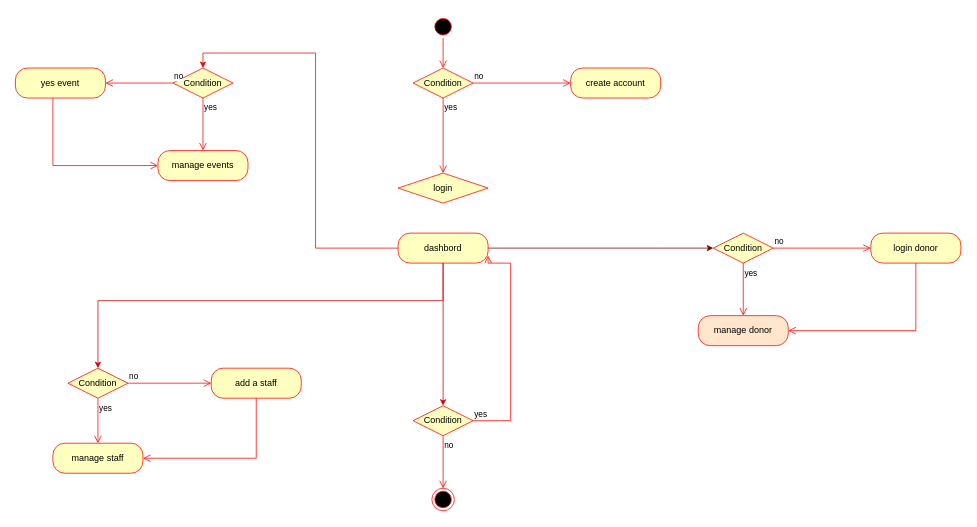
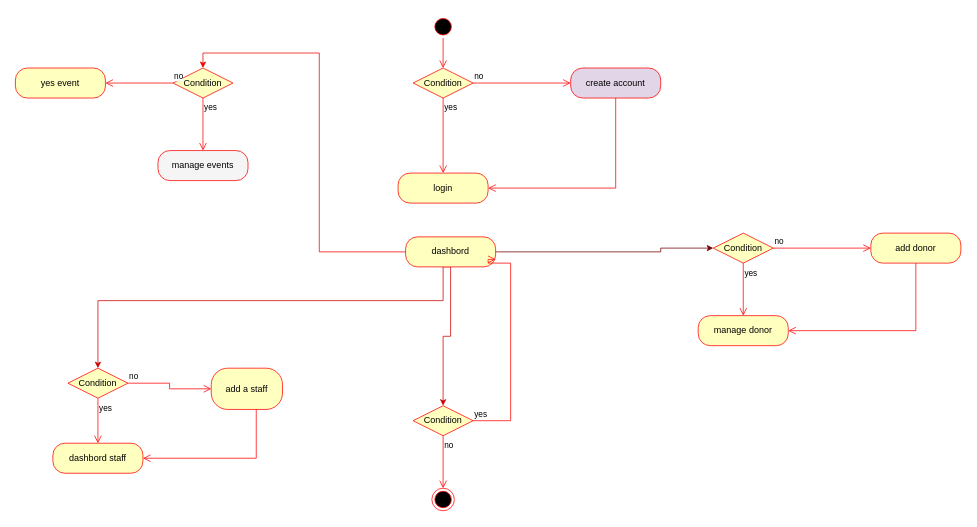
  <mxCell id="0" />
  <mxCell id="1" parent="0" />
  <mxCell id="2" value="" style="ellipse;html=1;shape=startState;fillColor=#000000;strokeColor=#ff0000;" vertex="1" parent="1"><mxGeometry x="575" y="20" width="30" height="30" as="geometry" /></mxCell>
  <mxCell id="3" value="" style="edgeStyle=orthogonalEdgeStyle;html=1;verticalAlign=bottom;endArrow=open;endSize=8;strokeColor=#ff0000;rounded=0;entryX=0.5;entryY=0;entryDx=0;entryDy=0;" edge="1" source="2" parent="1" target="4"><mxGeometry relative="1" as="geometry"><mxPoint x="590" y="110" as="targetPoint" /></mxGeometry></mxCell>
  <mxCell id="4" value="Condition" style="rhombus;whiteSpace=wrap;html=1;fontColor=#000000;fillColor=#ffffc0;strokeColor=#ff0000;" vertex="1" parent="1"><mxGeometry x="550" y="90" width="80" height="40" as="geometry" /></mxCell>
  <mxCell id="5" value="no" style="edgeStyle=orthogonalEdgeStyle;html=1;align=left;verticalAlign=bottom;endArrow=open;endSize=8;strokeColor=#ff0000;rounded=0;entryX=0;entryY=0.5;entryDx=0;entryDy=0;" edge="1" source="4" parent="1" target="7"><mxGeometry x="-1" relative="1" as="geometry"><mxPoint x="760" y="110" as="targetPoint" /><Array as="points" /></mxGeometry></mxCell>
  <mxCell id="6" value="yes" style="edgeStyle=orthogonalEdgeStyle;html=1;align=left;verticalAlign=top;endArrow=open;endSize=8;strokeColor=#ff0000;rounded=0;entryX=0.5;entryY=0;entryDx=0;entryDy=0;" edge="1" source="4" parent="1" target="12"><mxGeometry x="-1" relative="1" as="geometry"><mxPoint x="590" y="210" as="targetPoint" /></mxGeometry></mxCell>
- <mxCell id="7" value="create account" style="rounded=1;whiteSpace=wrap;html=1;arcSize=40;fontColor=#000000;fillColor=#ffffc0;strokeColor=#ff0000;" vertex="1" parent="1"><mxGeometry x="760" y="90" width="120" height="40" as="geometry" /></mxCell>
+ <mxCell id="7" value="create account" style="rounded=1;whiteSpace=wrap;html=1;arcSize=40;fontColor=#000000;fillColor=#e1d5e7;strokeColor=#ff0000;" vertex="1" parent="1"><mxGeometry x="760" y="90" width="120" height="40" as="geometry" /></mxCell>
+ <mxCell id="8" value="" style="edgeStyle=orthogonalEdgeStyle;html=1;verticalAlign=bottom;endArrow=open;endSize=8;strokeColor=#ff0000;rounded=0;entryX=1;entryY=0.5;entryDx=0;entryDy=0;" edge="1" source="7" parent="1" target="12"><mxGeometry relative="1" as="geometry"><mxPoint x="820" y="190" as="targetPoint" /><Array as="points"><mxPoint x="820" y="250" /></Array></mxGeometry></mxCell>
  <mxCell id="9" style="edgeStyle=orthogonalEdgeStyle;rounded=0;orthogonalLoop=1;jettySize=auto;html=1;fillColor=#a20025;strokeColor=light-dark(#6F0000, #ff0000);exitX=1;exitY=0.5;exitDx=0;exitDy=0;" edge="1" parent="1" source="32" target="13"><mxGeometry relative="1" as="geometry"><mxPoint x="670" y="400" as="sourcePoint" /><Array as="points"><mxPoint x="880" y="330" /></Array></mxGeometry></mxCell>
  <mxCell id="10" style="edgeStyle=orthogonalEdgeStyle;rounded=0;orthogonalLoop=1;jettySize=auto;html=1;entryX=0.5;entryY=0;entryDx=0;entryDy=0;strokeColor=#F00000;exitX=0;exitY=0.5;exitDx=0;exitDy=0;" edge="1" parent="1" source="32" target="19"><mxGeometry relative="1" as="geometry"><mxPoint x="480" y="230" as="sourcePoint" /></mxGeometry></mxCell>
  <mxCell id="11" style="edgeStyle=orthogonalEdgeStyle;rounded=0;orthogonalLoop=1;jettySize=auto;html=1;strokeColor=#CC0000;exitX=0.5;exitY=1;exitDx=0;exitDy=0;" edge="1" parent="1" source="32" target="25"><mxGeometry relative="1" as="geometry"><mxPoint x="580" y="400" as="sourcePoint" /><Array as="points"><mxPoint x="590" y="400" /><mxPoint x="130" y="400" /></Array></mxGeometry></mxCell>
- <mxCell id="12" value="login" style="rhombus;whiteSpace=wrap;html=1;arcSize=40;fontColor=#000000;fillColor=#ffffc0;strokeColor=#ff0000;" vertex="1" parent="1"><mxGeometry x="530" y="230" width="120" height="40" as="geometry" /></mxCell>
+ <mxCell id="12" value="login" style="rounded=1;whiteSpace=wrap;html=1;arcSize=40;fontColor=#000000;fillColor=#ffffc0;strokeColor=#ff0000;" vertex="1" parent="1"><mxGeometry x="530" y="230" width="120" height="40" as="geometry" /></mxCell>
  <mxCell id="13" value="Condition" style="rhombus;whiteSpace=wrap;html=1;fontColor=#000000;fillColor=#ffffc0;strokeColor=#ff0000;" vertex="1" parent="1"><mxGeometry x="950" y="310" width="80" height="40" as="geometry" /></mxCell>
  <mxCell id="14" value="no" style="edgeStyle=orthogonalEdgeStyle;html=1;align=left;verticalAlign=bottom;endArrow=open;endSize=8;strokeColor=#ff0000;rounded=0;entryX=0;entryY=0.5;entryDx=0;entryDy=0;entryPerimeter=0;" edge="1" source="13" parent="1" target="16"><mxGeometry x="-1" relative="1" as="geometry"><mxPoint x="1130" y="330" as="targetPoint" /></mxGeometry></mxCell>
  <mxCell id="15" value="yes" style="edgeStyle=orthogonalEdgeStyle;html=1;align=left;verticalAlign=top;endArrow=open;endSize=8;strokeColor=#ff0000;rounded=0;" edge="1" source="13" parent="1" target="18"><mxGeometry x="-1" relative="1" as="geometry"><mxPoint x="990" y="410" as="targetPoint" /></mxGeometry></mxCell>
- <mxCell id="16" value="login donor" style="rounded=1;whiteSpace=wrap;html=1;arcSize=40;fontColor=#000000;fillColor=#ffffc0;strokeColor=#ff0000;" vertex="1" parent="1"><mxGeometry x="1160" y="310" width="120" height="40" as="geometry" /></mxCell>
+ <mxCell id="16" value="add donor" style="rounded=1;whiteSpace=wrap;html=1;arcSize=40;fontColor=#000000;fillColor=#ffffc0;strokeColor=#ff0000;" vertex="1" parent="1"><mxGeometry x="1160" y="310" width="120" height="40" as="geometry" /></mxCell>
  <mxCell id="17" value="" style="edgeStyle=orthogonalEdgeStyle;html=1;verticalAlign=bottom;endArrow=open;endSize=8;strokeColor=#ff0000;rounded=0;entryX=1;entryY=0.5;entryDx=0;entryDy=0;" edge="1" source="16" parent="1" target="18"><mxGeometry relative="1" as="geometry"><mxPoint x="1190" y="410" as="targetPoint" /><Array as="points"><mxPoint x="1220" y="440" /></Array></mxGeometry></mxCell>
- <mxCell id="18" value="manage donor" style="rounded=1;whiteSpace=wrap;html=1;arcSize=40;fontColor=#000000;fillColor=#ffe6cc;strokeColor=#ff0000;" vertex="1" parent="1"><mxGeometry x="930" y="420" width="120" height="40" as="geometry" /></mxCell>
+ <mxCell id="18" value="manage donor" style="rounded=1;whiteSpace=wrap;html=1;arcSize=40;fontColor=#000000;fillColor=#ffffc0;strokeColor=#ff0000;" vertex="1" parent="1"><mxGeometry x="930" y="420" width="120" height="40" as="geometry" /></mxCell>
  <mxCell id="19" value="Condition" style="rhombus;whiteSpace=wrap;html=1;fontColor=#000000;fillColor=#ffffc0;strokeColor=#ff0000;" vertex="1" parent="1"><mxGeometry x="230" y="90" width="80" height="40" as="geometry" /></mxCell>
  <mxCell id="20" value="no" style="edgeStyle=orthogonalEdgeStyle;html=1;align=left;verticalAlign=bottom;endArrow=open;endSize=8;strokeColor=#ff0000;rounded=0;entryX=1;entryY=0.5;entryDx=0;entryDy=0;" edge="1" source="19" parent="1" target="23"><mxGeometry x="-1" relative="1" as="geometry"><mxPoint x="150" y="110" as="targetPoint" /></mxGeometry></mxCell>
  <mxCell id="21" value="yes" style="edgeStyle=orthogonalEdgeStyle;html=1;align=left;verticalAlign=top;endArrow=open;endSize=8;strokeColor=#ff0000;rounded=0;" edge="1" source="19" parent="1" target="22"><mxGeometry x="-1" relative="1" as="geometry"><mxPoint x="270" y="190" as="targetPoint" /></mxGeometry></mxCell>
- <mxCell id="22" value="manage events" style="rounded=1;whiteSpace=wrap;html=1;arcSize=40;fontColor=#000000;fillColor=#ffffc0;strokeColor=#ff0000;" vertex="1" parent="1"><mxGeometry x="210" y="200" width="120" height="40" as="geometry" /></mxCell>
+ <mxCell id="22" value="manage events" style="rounded=1;whiteSpace=wrap;html=1;arcSize=40;fontColor=#000000;fillColor=#f5f5f5;strokeColor=#ff0000;" vertex="1" parent="1"><mxGeometry x="210" y="200" width="120" height="40" as="geometry" /></mxCell>
  <mxCell id="23" value="yes event" style="rounded=1;whiteSpace=wrap;html=1;arcSize=40;fontColor=#000000;fillColor=#ffffc0;strokeColor=#ff0000;" vertex="1" parent="1"><mxGeometry x="20" y="90" width="120" height="40" as="geometry" /></mxCell>
- <mxCell id="24" value="" style="edgeStyle=orthogonalEdgeStyle;html=1;verticalAlign=bottom;endArrow=open;endSize=8;strokeColor=#ff0000;rounded=0;entryX=0;entryY=0.5;entryDx=0;entryDy=0;" edge="1" source="23" parent="1" target="22"><mxGeometry relative="1" as="geometry"><mxPoint x="80" y="190" as="targetPoint" /><Array as="points"><mxPoint x="70" y="220" /></Array></mxGeometry></mxCell>
  <mxCell id="25" value="Condition" style="rhombus;whiteSpace=wrap;html=1;fontColor=#000000;fillColor=#ffffc0;strokeColor=#ff0000;" vertex="1" parent="1"><mxGeometry x="90" y="490" width="80" height="40" as="geometry" /></mxCell>
  <mxCell id="26" value="no" style="edgeStyle=orthogonalEdgeStyle;html=1;align=left;verticalAlign=bottom;endArrow=open;endSize=8;strokeColor=#ff0000;rounded=0;entryX=0;entryY=0.5;entryDx=0;entryDy=0;" edge="1" source="25" parent="1" target="28"><mxGeometry x="-1" relative="1" as="geometry"><mxPoint x="276" y="510" as="targetPoint" /></mxGeometry></mxCell>
  <mxCell id="27" value="yes" style="edgeStyle=orthogonalEdgeStyle;html=1;align=left;verticalAlign=top;endArrow=open;endSize=8;strokeColor=#ff0000;rounded=0;entryX=0.5;entryY=0;entryDx=0;entryDy=0;" edge="1" source="25" parent="1" target="30"><mxGeometry x="-1" relative="1" as="geometry"><mxPoint x="130" y="590" as="targetPoint" /></mxGeometry></mxCell>
- <mxCell id="28" value="add a staff" style="rounded=1;whiteSpace=wrap;html=1;arcSize=40;fontColor=#000000;fillColor=#ffffc0;strokeColor=#ff0000;" vertex="1" parent="1"><mxGeometry x="281" y="490" width="120" height="40" as="geometry" /></mxCell>
+ <mxCell id="28" value="add a staff" style="rounded=1;whiteSpace=wrap;html=1;arcSize=40;fontColor=#000000;fillColor=#ffffc0;strokeColor=#ff0000;" vertex="1" parent="1"><mxGeometry x="281" y="490" width="95" height="55" as="geometry" /></mxCell>
  <mxCell id="29" value="" style="edgeStyle=orthogonalEdgeStyle;html=1;verticalAlign=bottom;endArrow=open;endSize=8;strokeColor=#ff0000;rounded=0;entryX=1;entryY=0.5;entryDx=0;entryDy=0;" edge="1" source="28" parent="1" target="30"><mxGeometry relative="1" as="geometry"><mxPoint x="341" y="590" as="targetPoint" /><Array as="points"><mxPoint x="341" y="610" /></Array></mxGeometry></mxCell>
- <mxCell id="30" value="manage staff" style="rounded=1;whiteSpace=wrap;html=1;arcSize=40;fontColor=#000000;fillColor=#ffffc0;strokeColor=#ff0000;" vertex="1" parent="1"><mxGeometry x="70" y="590" width="120" height="40" as="geometry" /></mxCell>
+ <mxCell id="30" value="dashbord staff" style="rounded=1;whiteSpace=wrap;html=1;arcSize=40;fontColor=#000000;fillColor=#ffffc0;strokeColor=#ff0000;" vertex="1" parent="1"><mxGeometry x="70" y="590" width="120" height="40" as="geometry" /></mxCell>
  <mxCell id="31" style="edgeStyle=orthogonalEdgeStyle;rounded=0;orthogonalLoop=1;jettySize=auto;html=1;strokeColor=#CC0000;entryX=0.5;entryY=0;entryDx=0;entryDy=0;" edge="1" parent="1" source="32" target="34"><mxGeometry relative="1" as="geometry"><mxPoint x="590" y="540" as="targetPoint" /></mxGeometry></mxCell>
- <mxCell id="32" value="dashbord" style="rounded=1;whiteSpace=wrap;html=1;arcSize=40;fontColor=#000000;fillColor=#ffffc0;strokeColor=#ff0000;" vertex="1" parent="1"><mxGeometry x="530" y="310" width="120" height="40" as="geometry" /></mxCell>
+ <mxCell id="32" value="dashbord" style="rounded=1;whiteSpace=wrap;html=1;arcSize=40;fontColor=#000000;fillColor=#ffffc0;strokeColor=#ff0000;" vertex="1" parent="1"><mxGeometry x="540" y="315" width="120" height="40" as="geometry" /></mxCell>
  <mxCell id="33" value="" style="ellipse;html=1;shape=endState;fillColor=#000000;strokeColor=#ff0000;" vertex="1" parent="1"><mxGeometry x="575" y="650" width="30" height="30" as="geometry" /></mxCell>
  <mxCell id="34" value="Condition" style="rhombus;whiteSpace=wrap;html=1;fontColor=#000000;fillColor=#ffffc0;strokeColor=#ff0000;" vertex="1" parent="1"><mxGeometry x="550" y="540" width="80" height="40" as="geometry" /></mxCell>
  <mxCell id="35" value="yes" style="edgeStyle=orthogonalEdgeStyle;html=1;align=left;verticalAlign=bottom;endArrow=open;endSize=8;strokeColor=#ff0000;rounded=0;entryX=1;entryY=0.75;entryDx=0;entryDy=0;" edge="1" source="34" parent="1" target="32"><mxGeometry x="-1" relative="1" as="geometry"><mxPoint x="730" y="560" as="targetPoint" /><Array as="points"><mxPoint x="680" y="560" /><mxPoint x="680" y="350" /><mxPoint x="650" y="350" /></Array></mxGeometry></mxCell>
  <mxCell id="36" value="no" style="edgeStyle=orthogonalEdgeStyle;html=1;align=left;verticalAlign=top;endArrow=open;endSize=8;strokeColor=#ff0000;rounded=0;entryX=0.5;entryY=0;entryDx=0;entryDy=0;" edge="1" source="34" parent="1" target="33"><mxGeometry x="-1" relative="1" as="geometry"><mxPoint x="590" y="640" as="targetPoint" /></mxGeometry></mxCell>
